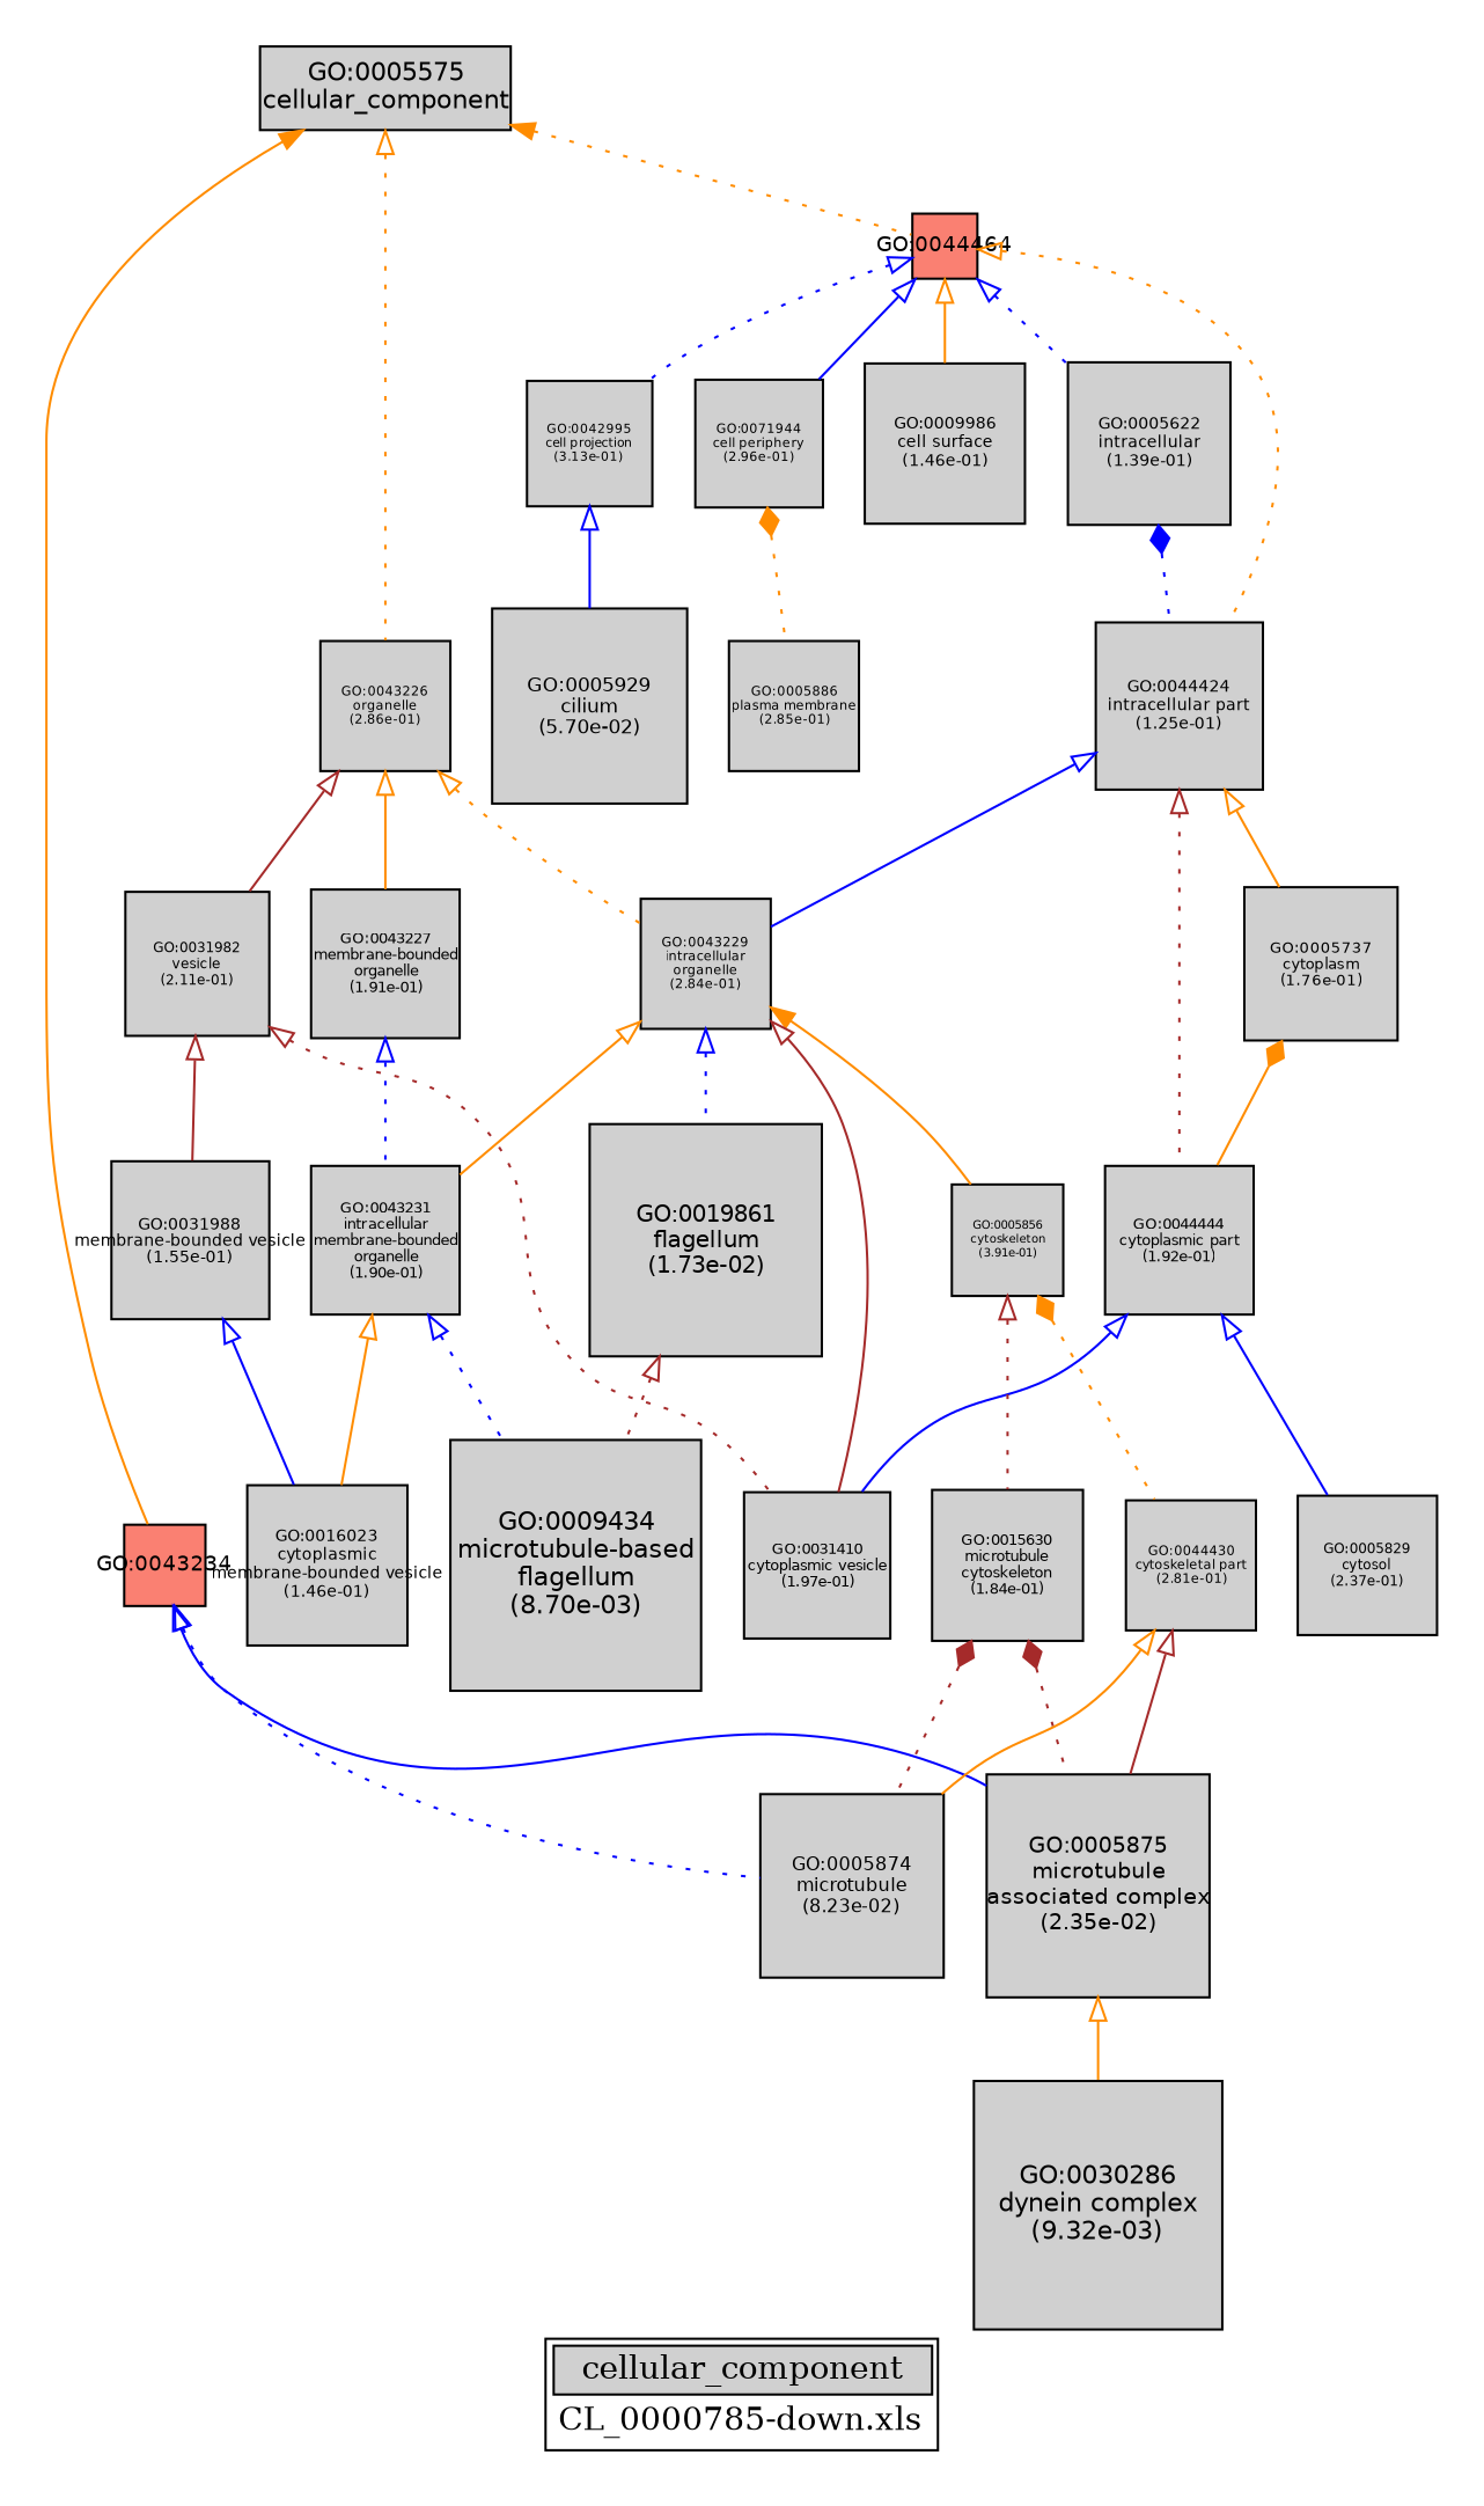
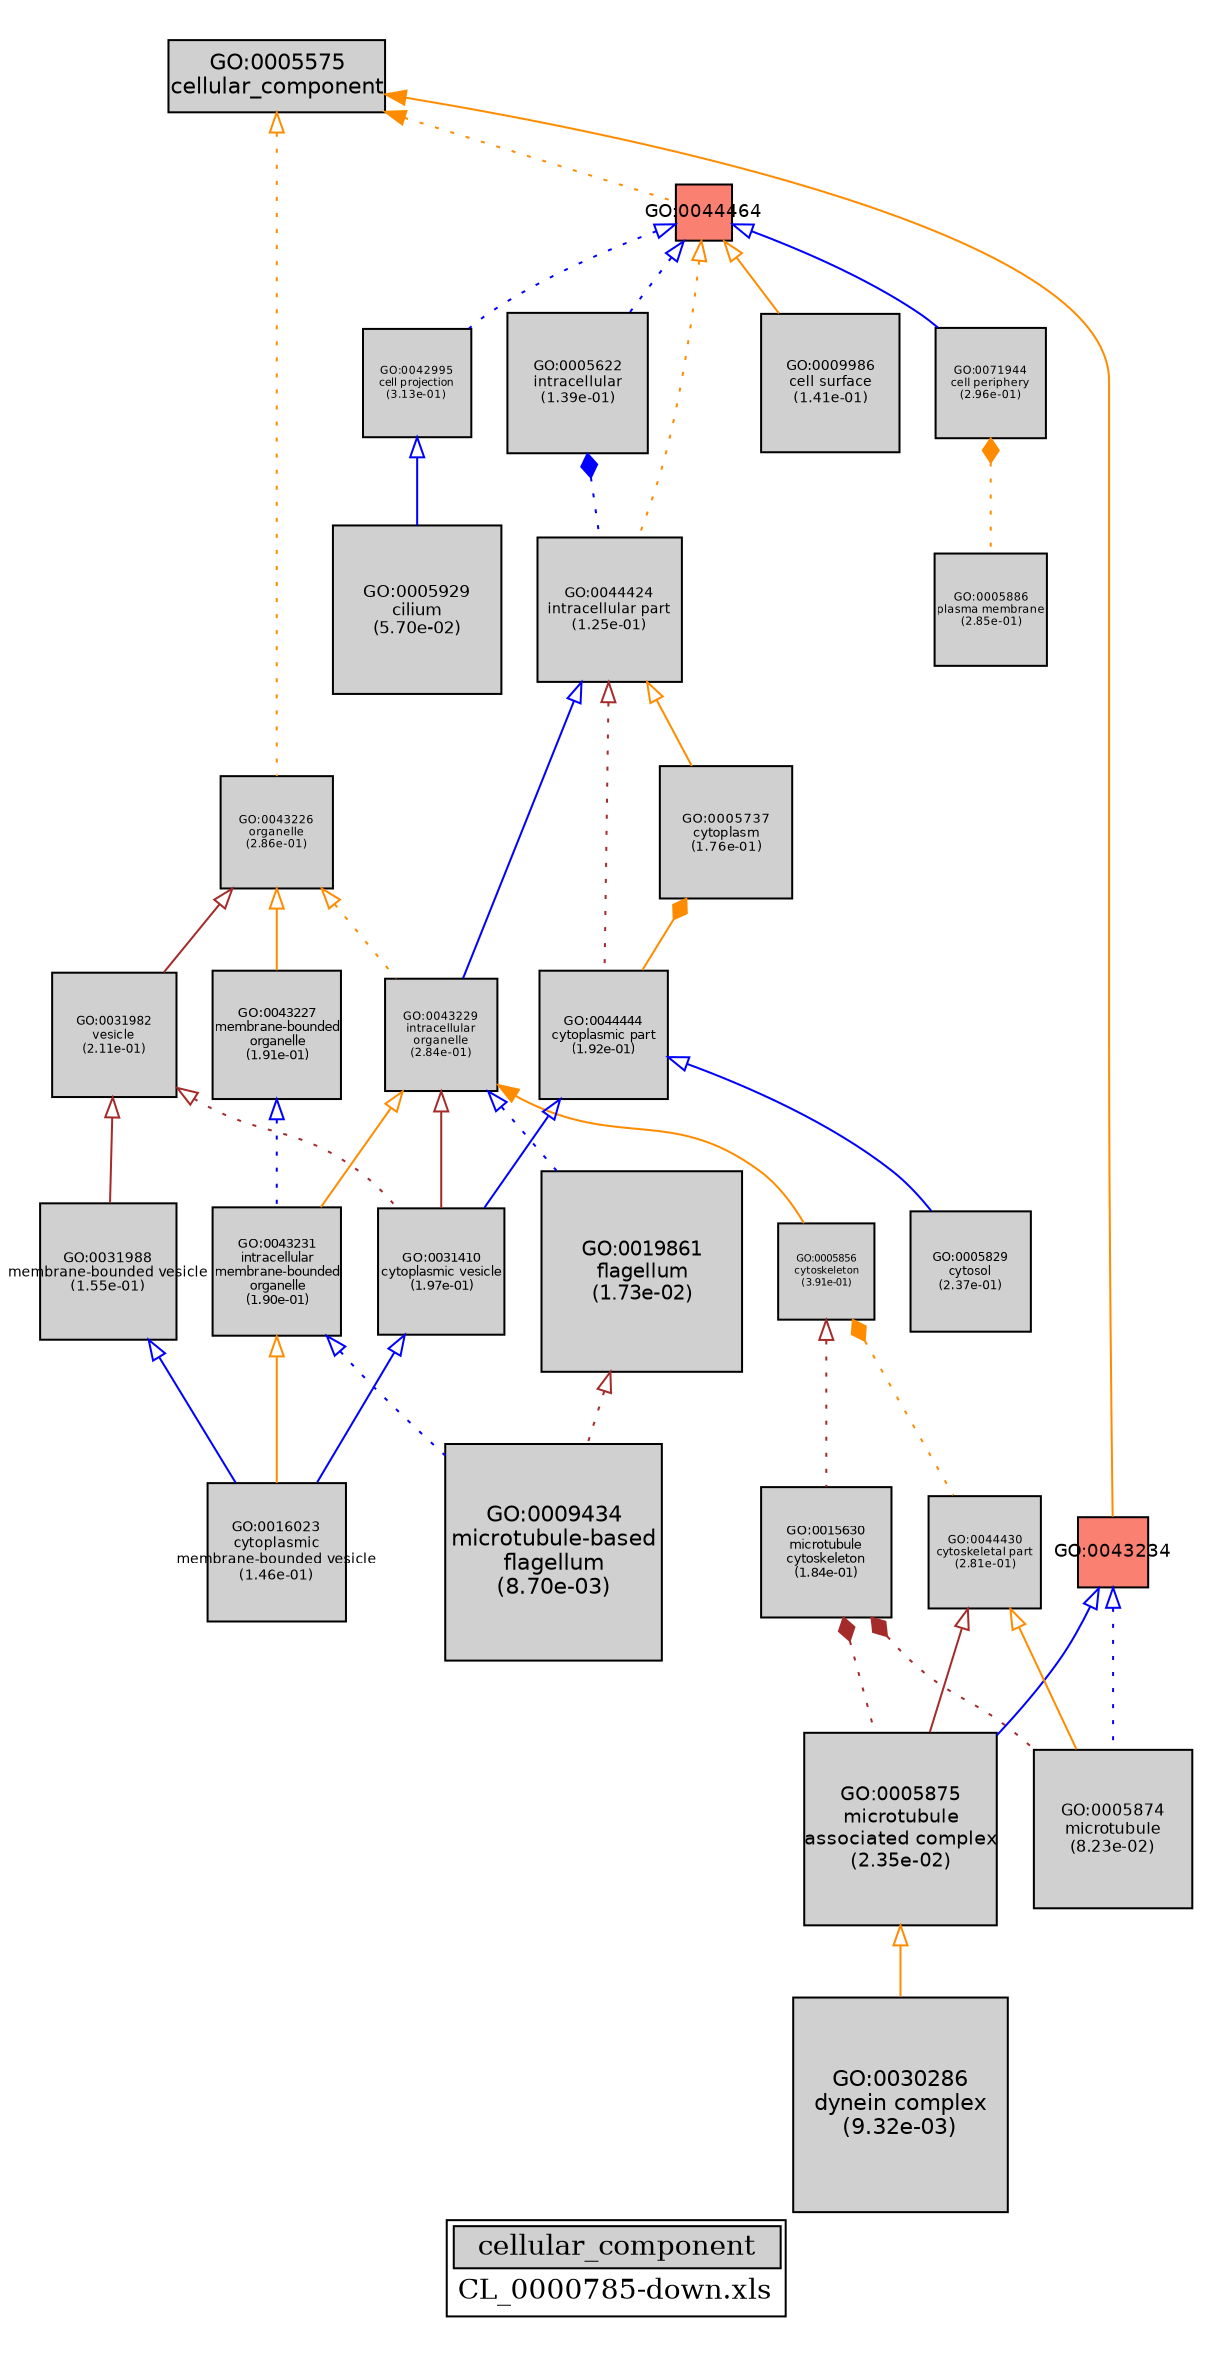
  digraph {
    bgcolor="#FFFFFF"
    label=<<TABLE COLOR="black" BGCOLOR="white"><TR><TD COLSPAN="2" BGCOLOR="#D0D0D0"><FONT COLOR="black">cellular_component</FONT></TD></TR><TR><TD BORDER="0">CL_0000785-down.xls</TD></TR></TABLE>>
    node [color=black fillcolor="#D0D0D0" fixedsize=true fontcolor=black fontname=Helvetica fontsize=10.8 shape=box style=filled]
    edge [arrowtail=empty color=darkorange dir=back style=solid weight=5.0]
    n1 [fontsize=9.60966635839 height=1.33467588311 label=<<TABLE BORDER="0"><TR><TD>GO:0005875<BR/>microtubule<BR/>associated complex<BR/>(2.35e-02)</TD></TR></TABLE>> width=1.33467588311]
    n2 [fontsize=6.56512783908 height=0.911823310983 label=<<TABLE BORDER="0"><TR><TD>GO:0005737<BR/>cytoplasm<BR/>(1.76e-01)</TD></TR></TABLE>> width=0.911823310983]
    n3 [fontsize=6.79662502858 height=0.943975698414 label=<<TABLE BORDER="0"><TR><TD>GO:0031988<BR/>membrane-bounded vesicle<BR/>(1.55e-01)</TD></TR></TABLE>> width=0.943975698414]
    n4 [fontsize=5.50497948473 height=0.764580483991 label=<<TABLE BORDER="0"><TR><TD>GO:0071944<BR/>cell periphery<BR/>(2.96e-01)</TD></TR></TABLE>> width=0.764580483991]
    n5 [fontsize=6.98738994677 height=0.97047082594 label=<<TABLE BORDER="0"><TR><TD>GO:0005622<BR/>intracellular<BR/>(1.39e-01)</TD></TR></TABLE>> width=0.97047082594]
    n6 [fontsize=6.41854127381 height=0.891464065808 label=<<TABLE BORDER="0"><TR><TD>GO:0043231<BR/>intracellular<BR/>membrane-bounded<BR/>organelle<BR/>(1.90e-01)</TD></TR></TABLE>> width=0.891464065808]
    n7 [height=1.5 label=<<TABLE BORDER="0"><TR><TD>GO:0009434<BR/>microtubule-based<BR/>flagellum<BR/>(8.70e-03)</TD></TR></TABLE>> width=1.5]
-   n8 [fontsize=6.90078192259 height=0.958441933693 label=<<TABLE BORDER="0"><TR><TD>GO:0009986<BR/>cell surface<BR/>(1.46e-01)</TD></TR></TABLE>> width=0.958441933693]
+   n8 [fontsize=6.90078192259 height=0.958441933693 label=<<TABLE BORDER="0"><TR><TD>GO:0009986<BR/>cell surface<BR/>(1.41e-01)</TD></TR></TABLE>> width=0.958441933693]
    n9 [fontsize=5.58027493847 height=0.775038185898 label=<<TABLE BORDER="0"><TR><TD>GO:0043226<BR/>organelle<BR/>(2.86e-01)</TD></TR></TABLE>> width=0.775038185898]
    n10 [fontsize=6.47679583876 height=0.899554977606 label=<<TABLE BORDER="0"><TR><TD>GO:0015630<BR/>microtubule<BR/>cytoskeleton<BR/>(1.84e-01)</TD></TR></TABLE>> width=0.899554977606]
    n11 [fontsize=8.40513183269 height=1.16737942121 label=<<TABLE BORDER="0"><TR><TD>GO:0005929<BR/>cilium<BR/>(5.70e-02)</TD></TR></TABLE>> width=1.16737942121]
    n12 [fontsize=5.60004177542 height=0.777783579919 label=<<TABLE BORDER="0"><TR><TD>GO:0043229<BR/>intracellular<BR/>organelle<BR/>(2.84e-01)</TD></TR></TABLE>> width=0.777783579919]
    n13 [fontsize=6.39668504442 height=0.888428478392 label=<<TABLE BORDER="0"><TR><TD>GO:0044444<BR/>cytoplasmic part<BR/>(1.92e-01)</TD></TR></TABLE>> width=0.888428478392]
    n14 [fontsize=5.58662525354 height=0.775920174103 label=<<TABLE BORDER="0"><TR><TD>GO:0005886<BR/>plasma membrane<BR/>(2.85e-01)</TD></TR></TABLE>> width=0.775920174103]
    n15 [fontsize=5.0 height=0.672916065441 label=<<TABLE BORDER="0"><TR><TD>GO:0005856<BR/>cytoskeleton<BR/>(3.91e-01)</TD></TR></TABLE>> width=0.672916065441]
    "GO:0043234" [fillcolor=salmon fontsize=9 height=0.488735724591 width=0.488735724591]
    n17 [fontsize=6.20849269295 height=0.862290651799 label=<<TABLE BORDER="0"><TR><TD>GO:0031982<BR/>vesicle<BR/>(2.11e-01)</TD></TR></TABLE>> width=0.862290651799]
    n18 [fontsize=5.97809410545 height=0.830290847979 label=<<TABLE BORDER="0"><TR><TD>GO:0005829<BR/>cytosol<BR/>(2.37e-01)</TD></TR></TABLE>> width=0.830290847979]
    n19 [fontsize=9.98796324762 height=1.38721711773 label=<<TABLE BORDER="0"><TR><TD>GO:0019861<BR/>flagellum<BR/>(1.73e-02)</TD></TR></TABLE>> width=1.38721711773]
    n20 [fontsize=6.90412476476 height=0.958906217327 label=<<TABLE BORDER="0"><TR><TD>GO:0016023<BR/>cytoplasmic<BR/>membrane-bounded vesicle<BR/>(1.46e-01)</TD></TR></TABLE>> width=0.958906217327]
    n21 [fontsize=6.40591966802 height=0.889711065003 label=<<TABLE BORDER="0"><TR><TD>GO:0043227<BR/>membrane-bounded<BR/>organelle<BR/>(1.91e-01)</TD></TR></TABLE>> width=0.889711065003]
    n22 [label=<<TABLE BORDER="0"><TR><TD>GO:0005575<BR/>cellular_component</TD></TR></TABLE>> width=1.5]
    "GO:0044464" [fillcolor=salmon fontsize=9 height=0.387091410579 width=0.387091410579]
    n24 [fontsize=5.62149801935 height=0.780763613798 label=<<TABLE BORDER="0"><TR><TD>GO:0044430<BR/>cytoskeletal part<BR/>(2.81e-01)</TD></TR></TABLE>> width=0.780763613798]
    n25 [fontsize=7.1701517623 height=0.995854411431 label=<<TABLE BORDER="0"><TR><TD>GO:0044424<BR/>intracellular part<BR/>(1.25e-01)</TD></TR></TABLE>> width=0.995854411431]
    n26 [fontsize=5.37812762301 height=0.746962169863 label=<<TABLE BORDER="0"><TR><TD>GO:0042995<BR/>cell projection<BR/>(3.13e-01)</TD></TR></TABLE>> width=0.746962169863]
    n27 [fontsize=7.85160328229 height=1.09050045587 label=<<TABLE BORDER="0"><TR><TD>GO:0005874<BR/>microtubule<BR/>(8.23e-02)</TD></TR></TABLE>> width=1.09050045587]
    n28 [fontsize=6.34487368843 height=0.881232456726 label=<<TABLE BORDER="0"><TR><TD>GO:0031410<BR/>cytoplasmic vesicle<BR/>(1.97e-01)</TD></TR></TABLE>> width=0.881232456726]
    n29 [fontsize=10.7218177495 height=1.4891413541 label=<<TABLE BORDER="0"><TR><TD>GO:0030286<BR/>dynein complex<BR/>(9.32e-03)</TD></TR></TABLE>> width=1.4891413541]
    subgraph sub_1 {
      n1
      n2
      n3
      n4
      n5
      n6
      n7
      n8
      n9
      n10
      n11
      n12
      n13
      n14
      n15
      "GO:0043234"
      n17
      n18
      n19
      n20
      n21
      n22
      "GO:0044464"
      n24
      n25
      n26
      n27
      n28
      n29
    }
    subgraph sub_2 {
      subgraph sub_3 {
        subgraph sub_4 {
        }
        subgraph sub_5 {
        }
      }
      subgraph sub_6 {
        n1
        n2
        n4
        n5
        n10
        n13
        n14
        n15
        n24
        n25
        n27
      }
      subgraph sub_7 {
        n1
        n2
        n3
        n4
        n5
        n6
        n7
        n8
        n9
        n10
        n11
        n12
        n13
        n15
        "GO:0043234"
        n17
        n18
        n19
        n20
        n21
        n22
        "GO:0044464"
        n24
        n25
        n26
        n27
        n28
        n29
      }
    }
    n1 -> n29
    n2 -> n13 [arrowtail=diamond weight=2.5]
    n3 -> n20 [color=blue]
    n4 -> n14 [arrowtail=diamond style=dotted weight=2.5]
    n5 -> n25 [arrowtail=diamond color=blue style=dotted weight=2.5]
    n6 -> n7 [color=blue style=dotted]
    n6 -> n20
    n9 -> n12 [style=dotted]
    n9 -> n17 [color=brown]
    n9 -> n21
    n10 -> n1 [arrowtail=diamond color=brown style=dotted weight=2.5]
    n10 -> n27 [arrowtail=diamond color=brown style=dotted weight=2.5]
    n12 -> n6
    n12 -> n15 [weight=1 arrowtail=""]
    n12 -> n19 [color=blue style=dotted]
    n12 -> n28 [color=brown]
    n13 -> n18 [color=blue]
    n13 -> n28 [color=blue]
    n15 -> n10 [color=brown style=dotted]
    n15 -> n24 [arrowtail=diamond style=dotted weight=2.5]
    "GO:0043234" -> n1 [color=blue]
    "GO:0043234" -> n27 [color=blue style=dotted]
    n17 -> n3 [color=brown]
    n17 -> n28 [color=brown style=dotted]
    n19 -> n7 [color=brown style=dotted]
    n21 -> n6 [color=blue style=dotted]
    n22 -> n9 [style=dotted]
    n22 -> "GO:0043234" [weight=1 arrowtail=""]
    n22 -> "GO:0044464" [style=dotted weight=1 arrowtail=""]
    "GO:0044464" -> n4 [color=blue]
    "GO:0044464" -> n5 [color=blue style=dotted]
    "GO:0044464" -> n8
    "GO:0044464" -> n25 [style=dotted]
    "GO:0044464" -> n26 [color=blue style=dotted]
    n24 -> n1 [color=brown]
    n24 -> n27
    n25 -> n2
    n25 -> n12 [color=blue]
    n25 -> n13 [color=brown style=dotted]
    n26 -> n11 [color=blue]
+   n28 -> n20 [color=blue]
  }
